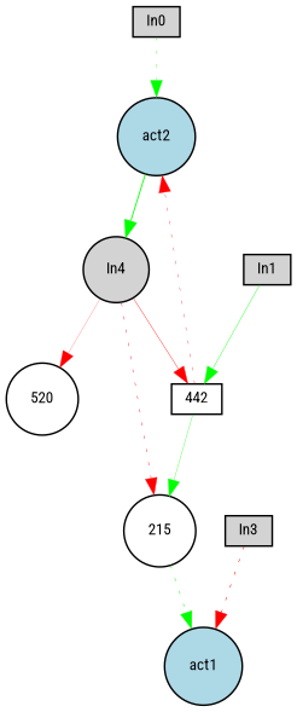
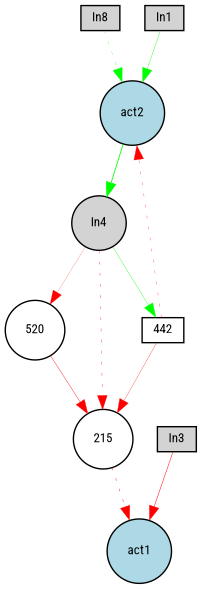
  digraph {
    fontname="Roboto Condensed"
    node [fillcolor=lightgray fontname="Roboto Condensed" fontsize=9 shape=circle style=filled]
    edge [color=green fontname="Roboto Condensed" style=solid]
-   In0 [height=0.2 shape=box width=0.2]
+   In0 [height=0.2 shape=box width=0.2 label=In8]
    act2 [fillcolor=lightblue height=0.2 width=0.2]
    In4 [height=0.2 width=0.2]
    In1 [height=0.2 shape=box width=0.2]
    In3 [height=0.2 shape=box width=0.2]
    act1 [fillcolor=lightblue height=0.2 width=0.2]
    520 [fillcolor=white height=0.2 width=0.2]
    215 [fillcolor=white height=0.2 width=0.2]
    442 [fillcolor=white height=0.2 shape=box width=0.2]
    In0 -> act2 [penwidth=0.21441297156243921 style=dotted]
    act2 -> In4 [penwidth=0.5812076330074651]
    In4 -> 520 [color=red penwidth=0.12416423566361295]
    In4 -> 215 [color=red penwidth=0.2599410372621025 style=dotted]
-   In4 -> 442 [color=red penwidth=0.24818546278682227]
-   In1 -> 442 [penwidth=0.25730163916714643]
-   In3 -> act1 [color=red penwidth=0.3441220509292451 style=dotted]
-   215 -> act1 [penwidth=0.2995964927088264 style=dotted]
+   In4 -> 442 [penwidth=0.24818546278682227]
+   In1 -> act2 [penwidth=0.25730163916714643]
+   In3 -> act1 [color=red penwidth=0.3441220509292451]
+   520 -> 215 [color=red penwidth=0.2743638970414187]
+   215 -> act1 [color=red penwidth=0.2995964927088264 style=dotted]
    442 -> act2 [color=red penwidth=0.21501892297492559 style=dotted]
-   442 -> 215 [penwidth=0.20653493337135692]
+   442 -> 215 [color=red penwidth=0.20653493337135692]
  }
